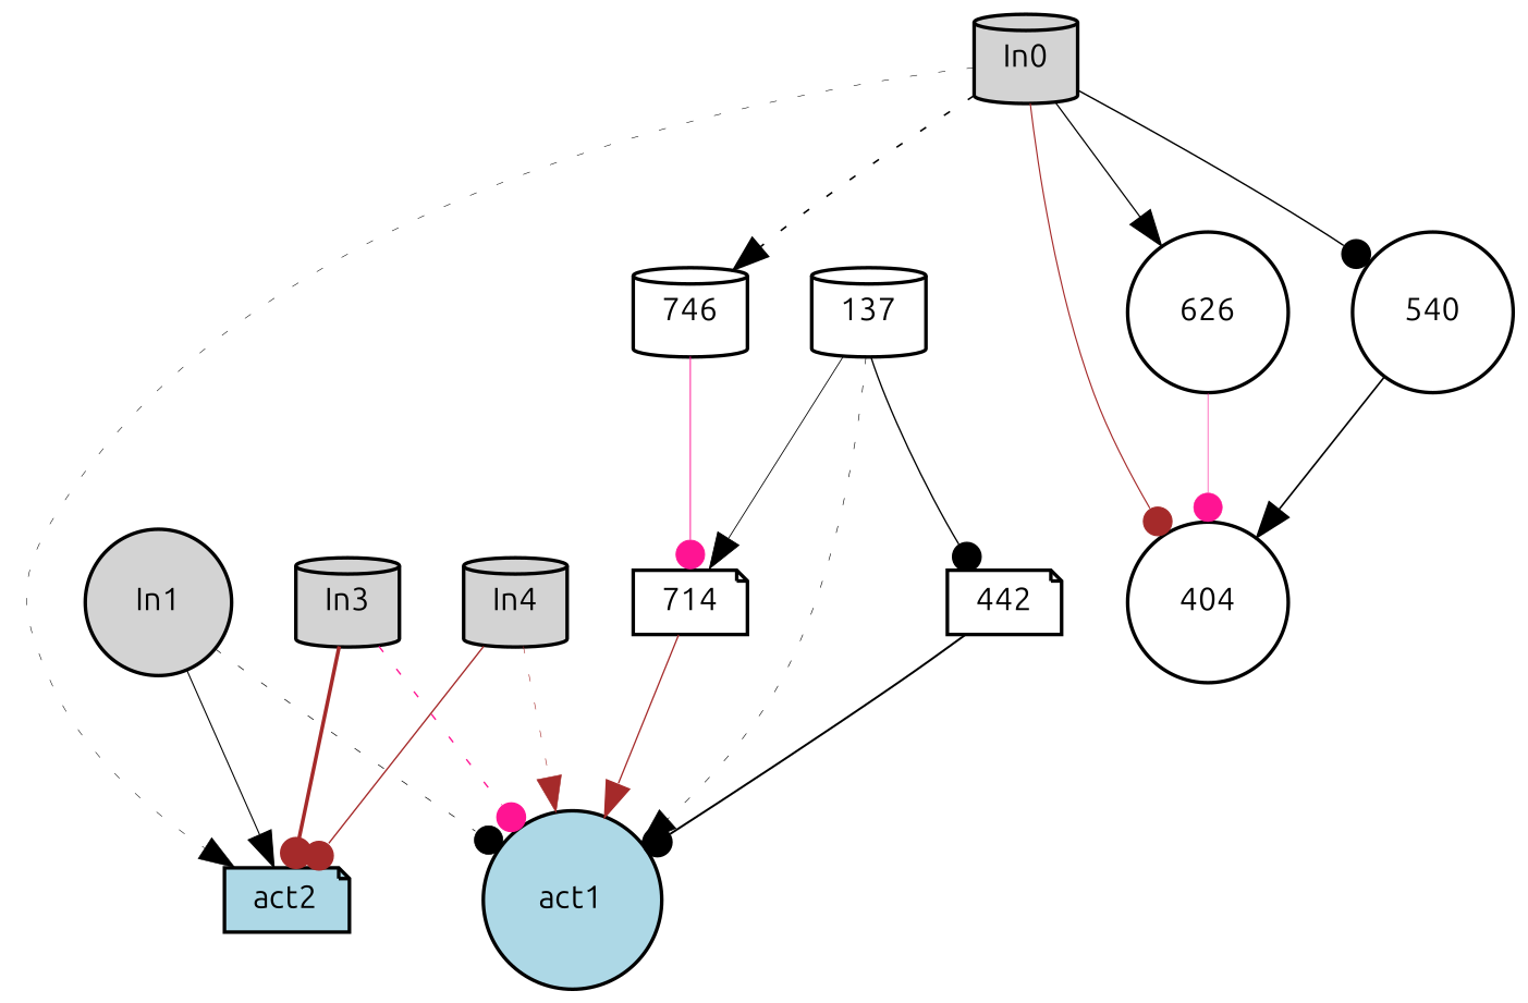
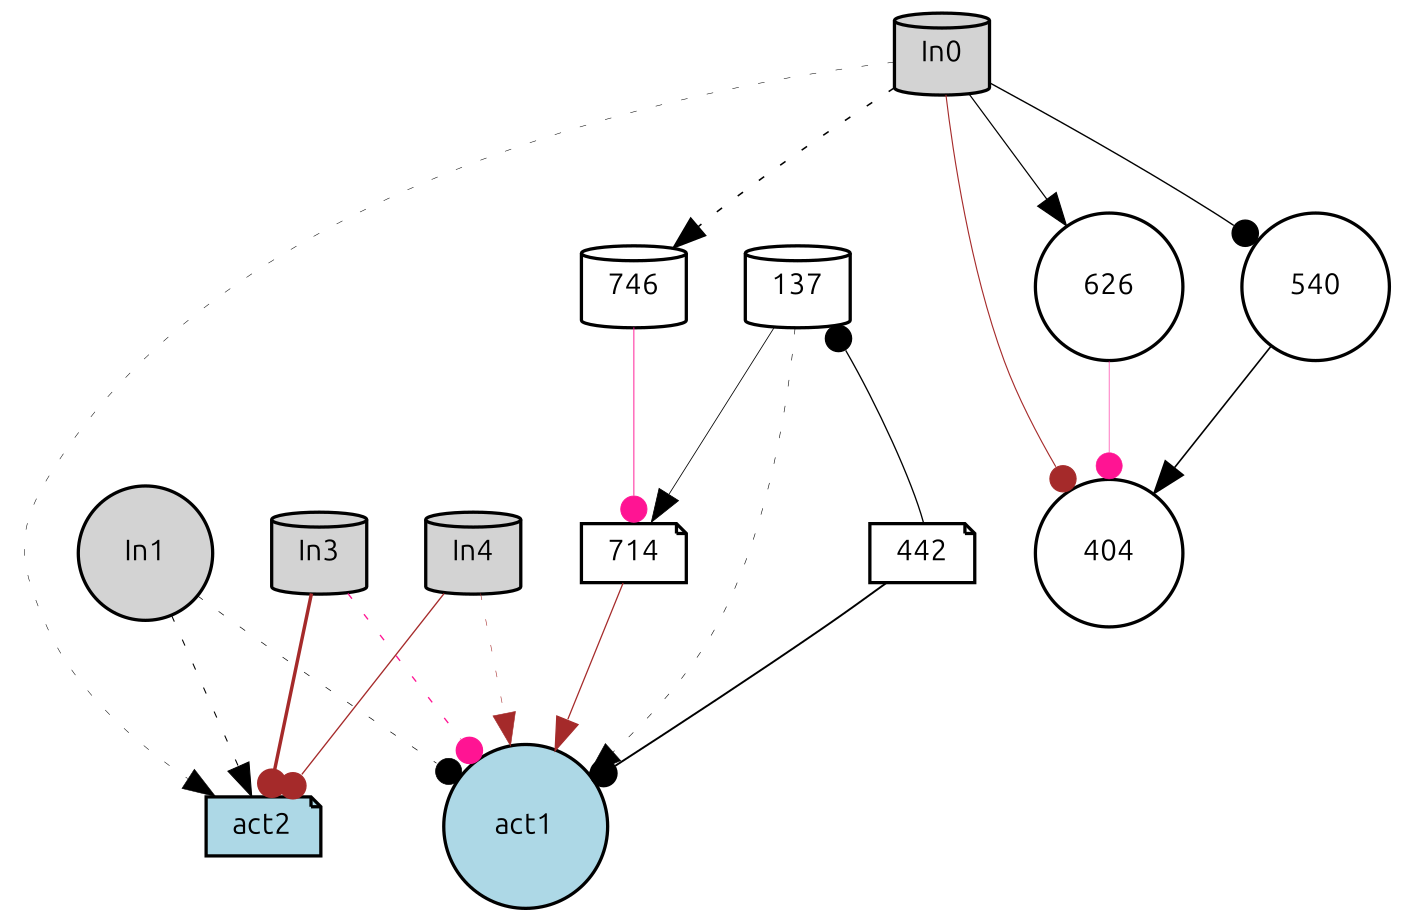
  digraph {
    fontname=Ubuntu
    node [fillcolor=white fontname=Ubuntu fontsize=9 shape=cylinder style=filled]
    edge [arrowhead=dot color=black fontname=Ubuntu style=solid]
    In0 [fillcolor=lightgray height=0.2 width=0.2]
    act2 [fillcolor=lightblue height=0.2 shape=note width=0.2]
    626 [height=0.2 shape=circle width=0.2]
    404 [height=0.2 shape=circle width=0.2]
    n5 [height=0.2 label=746 width=0.2]
    540 [height=0.2 shape=circle width=0.2]
    714 [height=0.2 shape=note width=0.2]
    In1 [fillcolor=lightgray height=0.2 shape=circle width=0.2]
    act1 [fillcolor=lightblue height=0.2 shape=circle width=0.2]
    In3 [fillcolor=lightgray height=0.2 width=0.2]
    In4 [fillcolor=lightgray height=0.2 width=0.2]
    137 [height=0.2 width=0.2]
    442 [height=0.2 shape=note width=0.2]
    In0 -> act2 [arrowhead=normal penwidth=0.15464140610078286 style=dotted]
    In0 -> 626 [arrowhead=normal penwidth=0.37161877250004893]
    In0 -> 404 [color=brown penwidth=0.34381289726102127]
    In0 -> n5 [arrowhead=normal penwidth=0.4724790110694175 style=dotted]
    In0 -> 540 [penwidth=0.4238873029754118]
    626 -> 404 [color=deeppink penwidth=0.1753711398635109]
    n5 -> 714 [color=deeppink penwidth=0.28561121470609185]
    540 -> 404 [arrowhead=normal penwidth=0.4927242488863397]
    714 -> act1 [arrowhead=normal color=brown penwidth=0.3848767903179091]
-   In1 -> act2 [arrowhead=normal penwidth=0.32201856748289415]
+   In1 -> act2 [arrowhead=normal penwidth=0.32201856748289415 style=dotted]
    In1 -> act1 [penwidth=0.20589896434649435 style=dotted]
    In3 -> act2 [color=brown penwidth=1.049253720927758]
    In3 -> act1 [color=deeppink penwidth=0.41018376786556177 style=dotted]
    In4 -> act2 [color=brown penwidth=0.4084716161702079]
    In4 -> act1 [arrowhead=normal color=brown penwidth=0.17560360127452074 style=dotted]
    137 -> 714 [arrowhead=normal penwidth=0.24745341023372266]
    137 -> act1 [arrowhead=normal penwidth=0.17428254929845405 style=dotted]
-   137 -> 442 [penwidth=0.4006046348289356]
+   442 -> 137 [penwidth=0.4006046348289356]
    442 -> act1 [penwidth=0.5911627385006601]
  }
